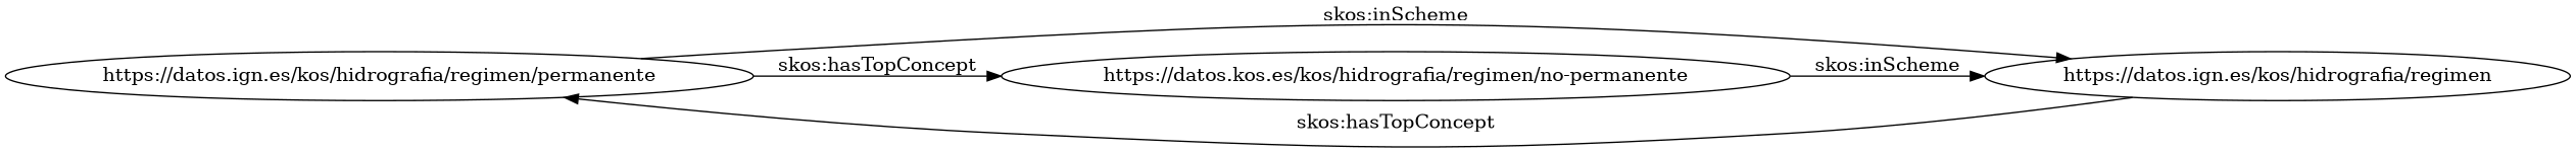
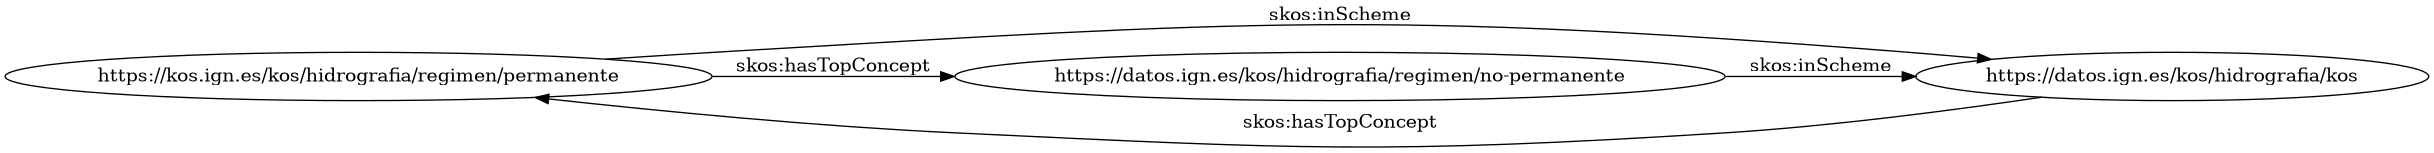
  digraph {
    rankdir=LR
-   "https://datos.ign.es/kos/hidrografia/regimen/permanente"
-   "https://datos.ign.es/kos/hidrografia/regimen"
-   "https://datos.ign.es/kos/hidrografia/regimen/no-permanente" [label="https://datos.kos.es/kos/hidrografia/regimen/no-permanente"]
+   "https://datos.ign.es/kos/hidrografia/regimen/permanente" [label="https://kos.ign.es/kos/hidrografia/regimen/permanente"]
+   "https://datos.ign.es/kos/hidrografia/regimen" [label="https://datos.ign.es/kos/hidrografia/kos"]
+   "https://datos.ign.es/kos/hidrografia/regimen/no-permanente"
    "https://datos.ign.es/kos/hidrografia/regimen/permanente" -> "https://datos.ign.es/kos/hidrografia/regimen" [label="skos:inScheme"]
    "https://datos.ign.es/kos/hidrografia/regimen/permanente" -> "https://datos.ign.es/kos/hidrografia/regimen/no-permanente" [label="skos:hasTopConcept"]
    "https://datos.ign.es/kos/hidrografia/regimen" -> "https://datos.ign.es/kos/hidrografia/regimen/permanente" [label="skos:hasTopConcept"]
    "https://datos.ign.es/kos/hidrografia/regimen/no-permanente" -> "https://datos.ign.es/kos/hidrografia/regimen" [label="skos:inScheme"]
  }
